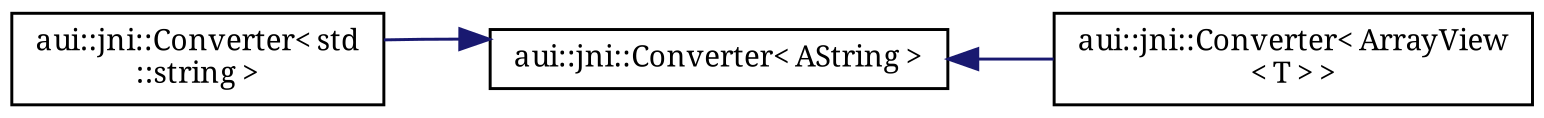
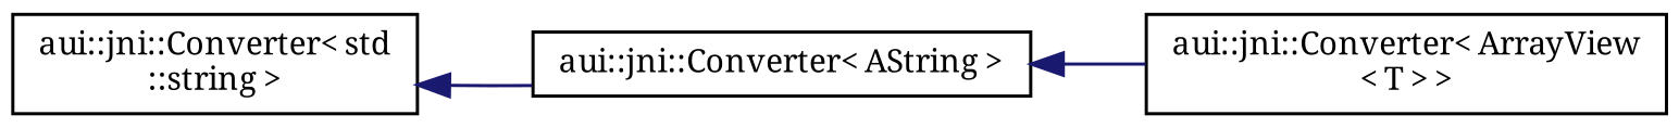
  digraph {
    fontname="Noto Serif"
    rankdir=LR
    node [color=black fillcolor=white fontname="Noto Serif" fontsize=10 shape=record style=filled]
    edge [color=midnightblue dir=back fontname="Noto Serif" fontsize=10 labelfontname=Helvetica labelfontsize=10 style=solid]
    n1 [height=0.2 label="aui::jni::Converter\< std\l::string \>" width=0.4]
    n2 [height=0.2 label="aui::jni::Converter\< AString \>" width=0.4]
    n3 [height=0.2 label="aui::jni::Converter\< ArrayView\l\< T \> \>" width=0.4]
-   n2 -> n1
+   n1 -> n2
    n2 -> n3
  }
